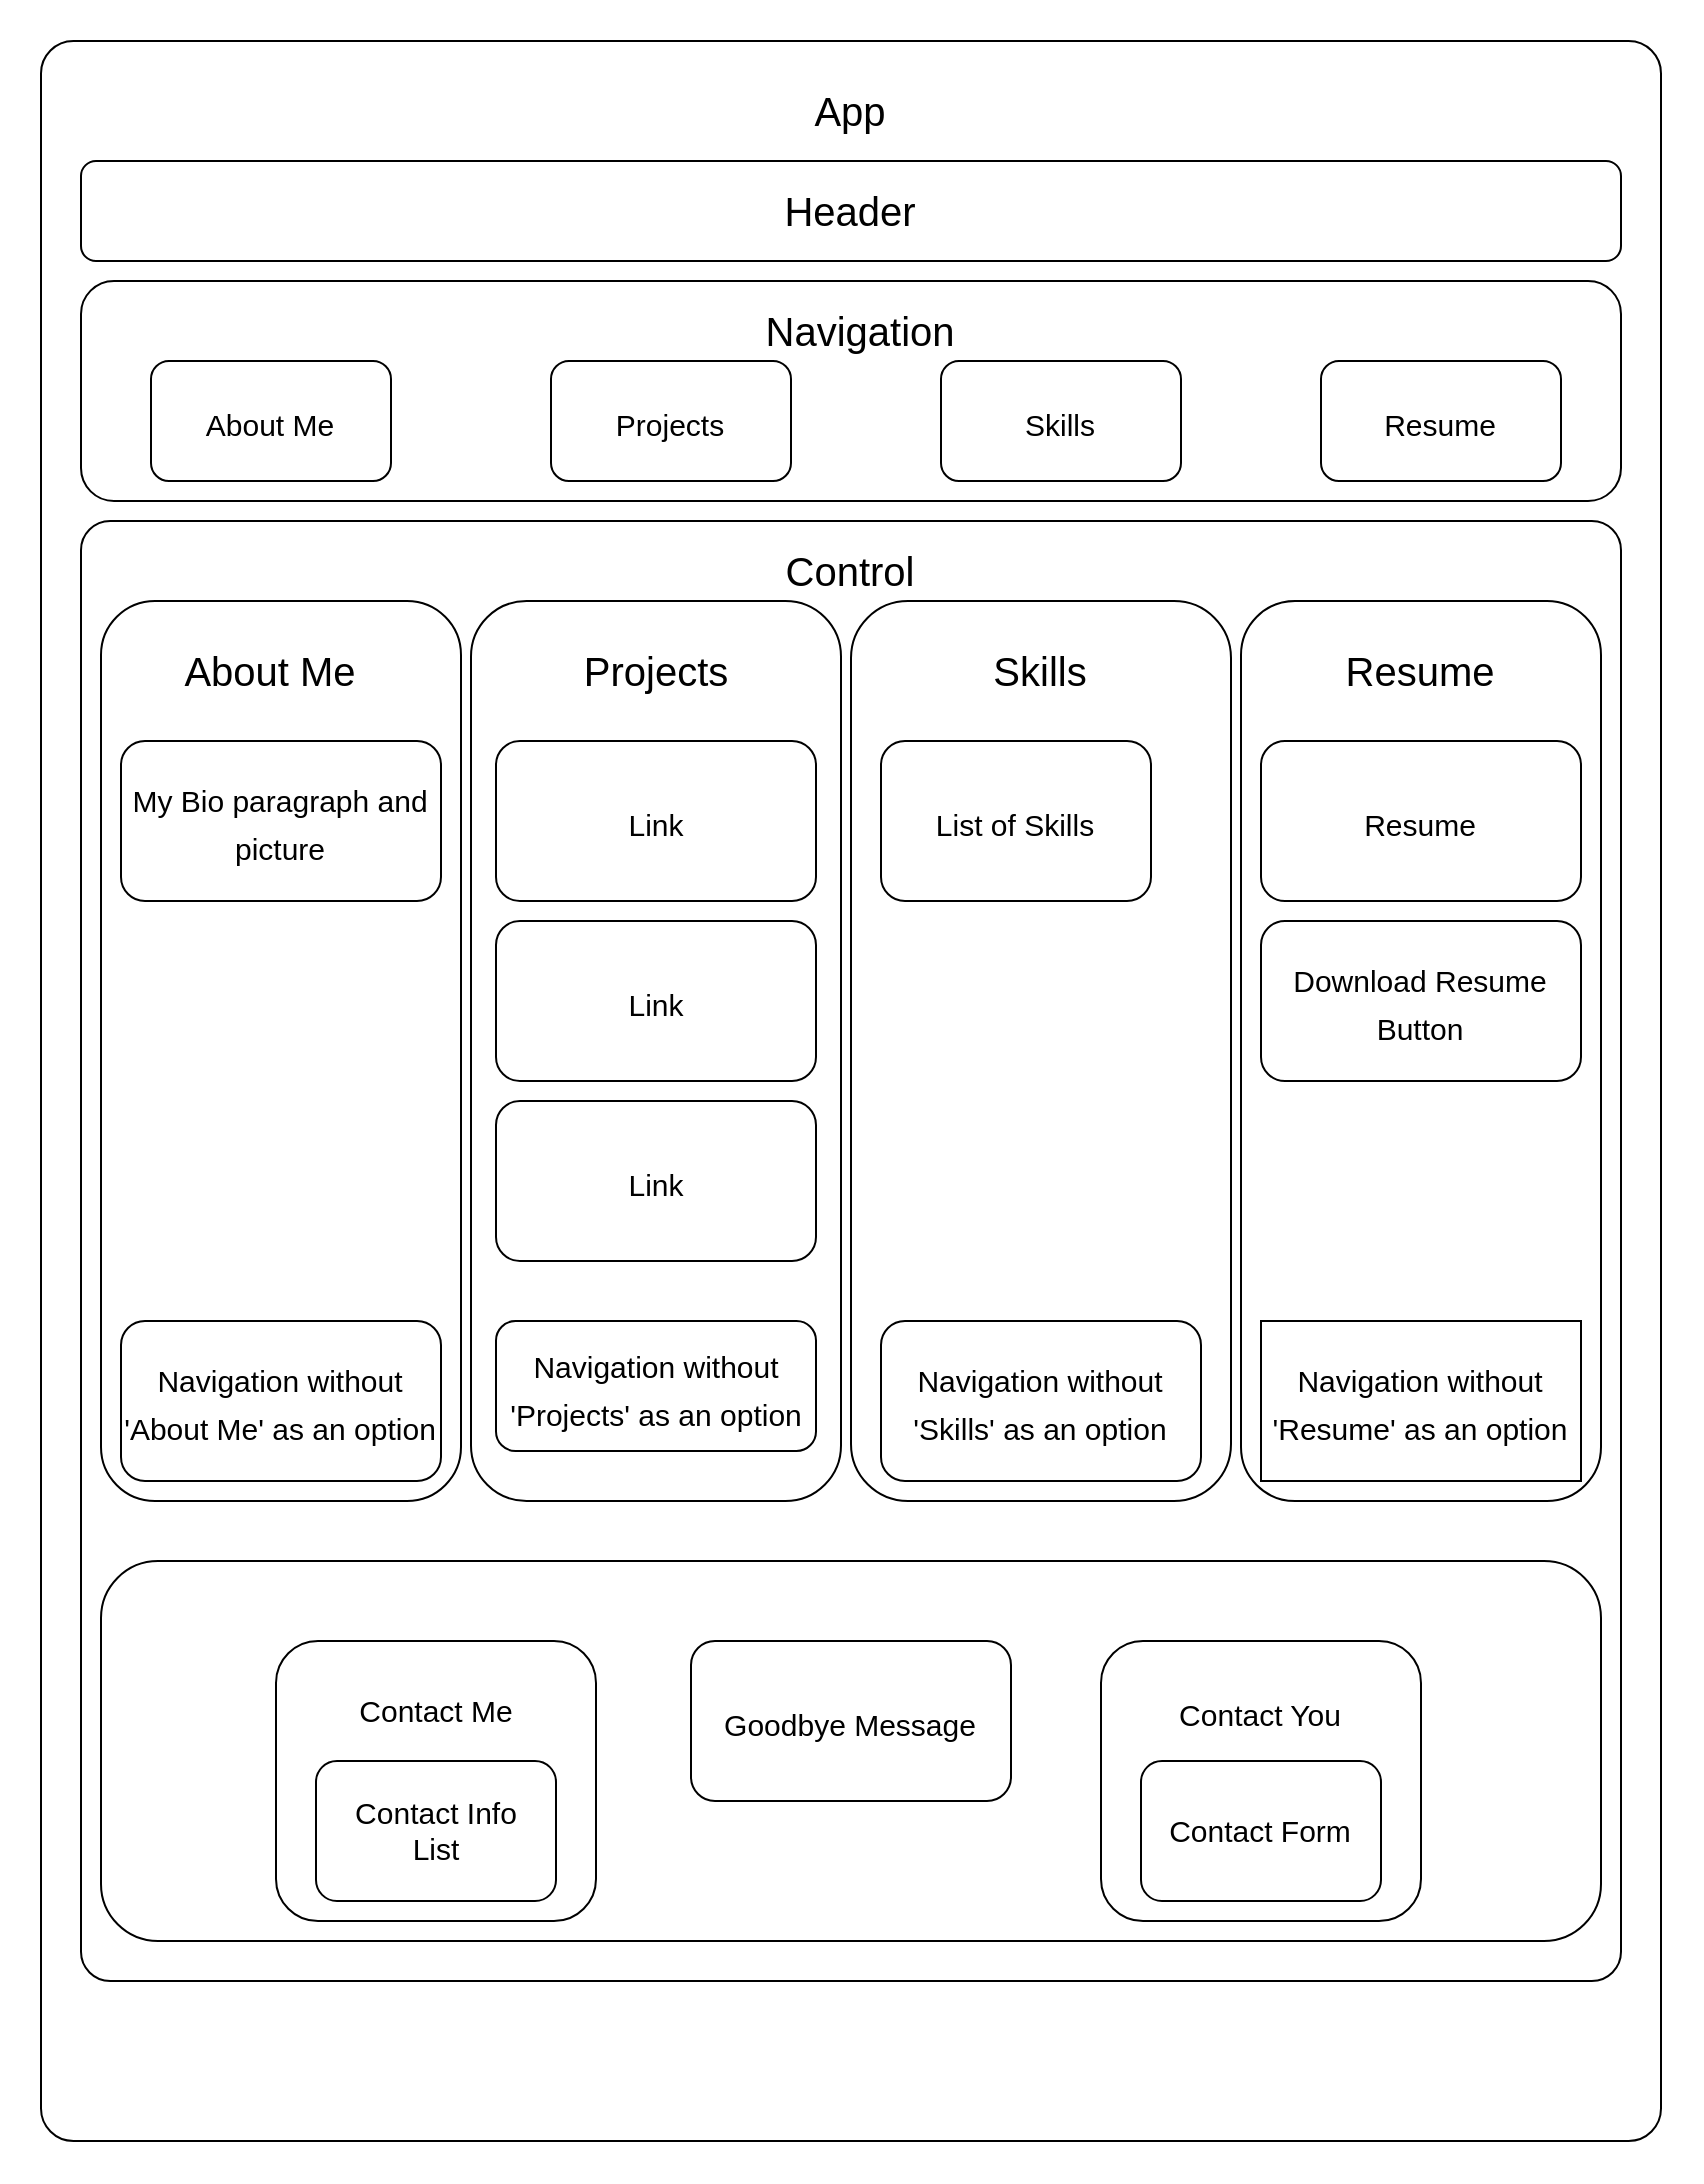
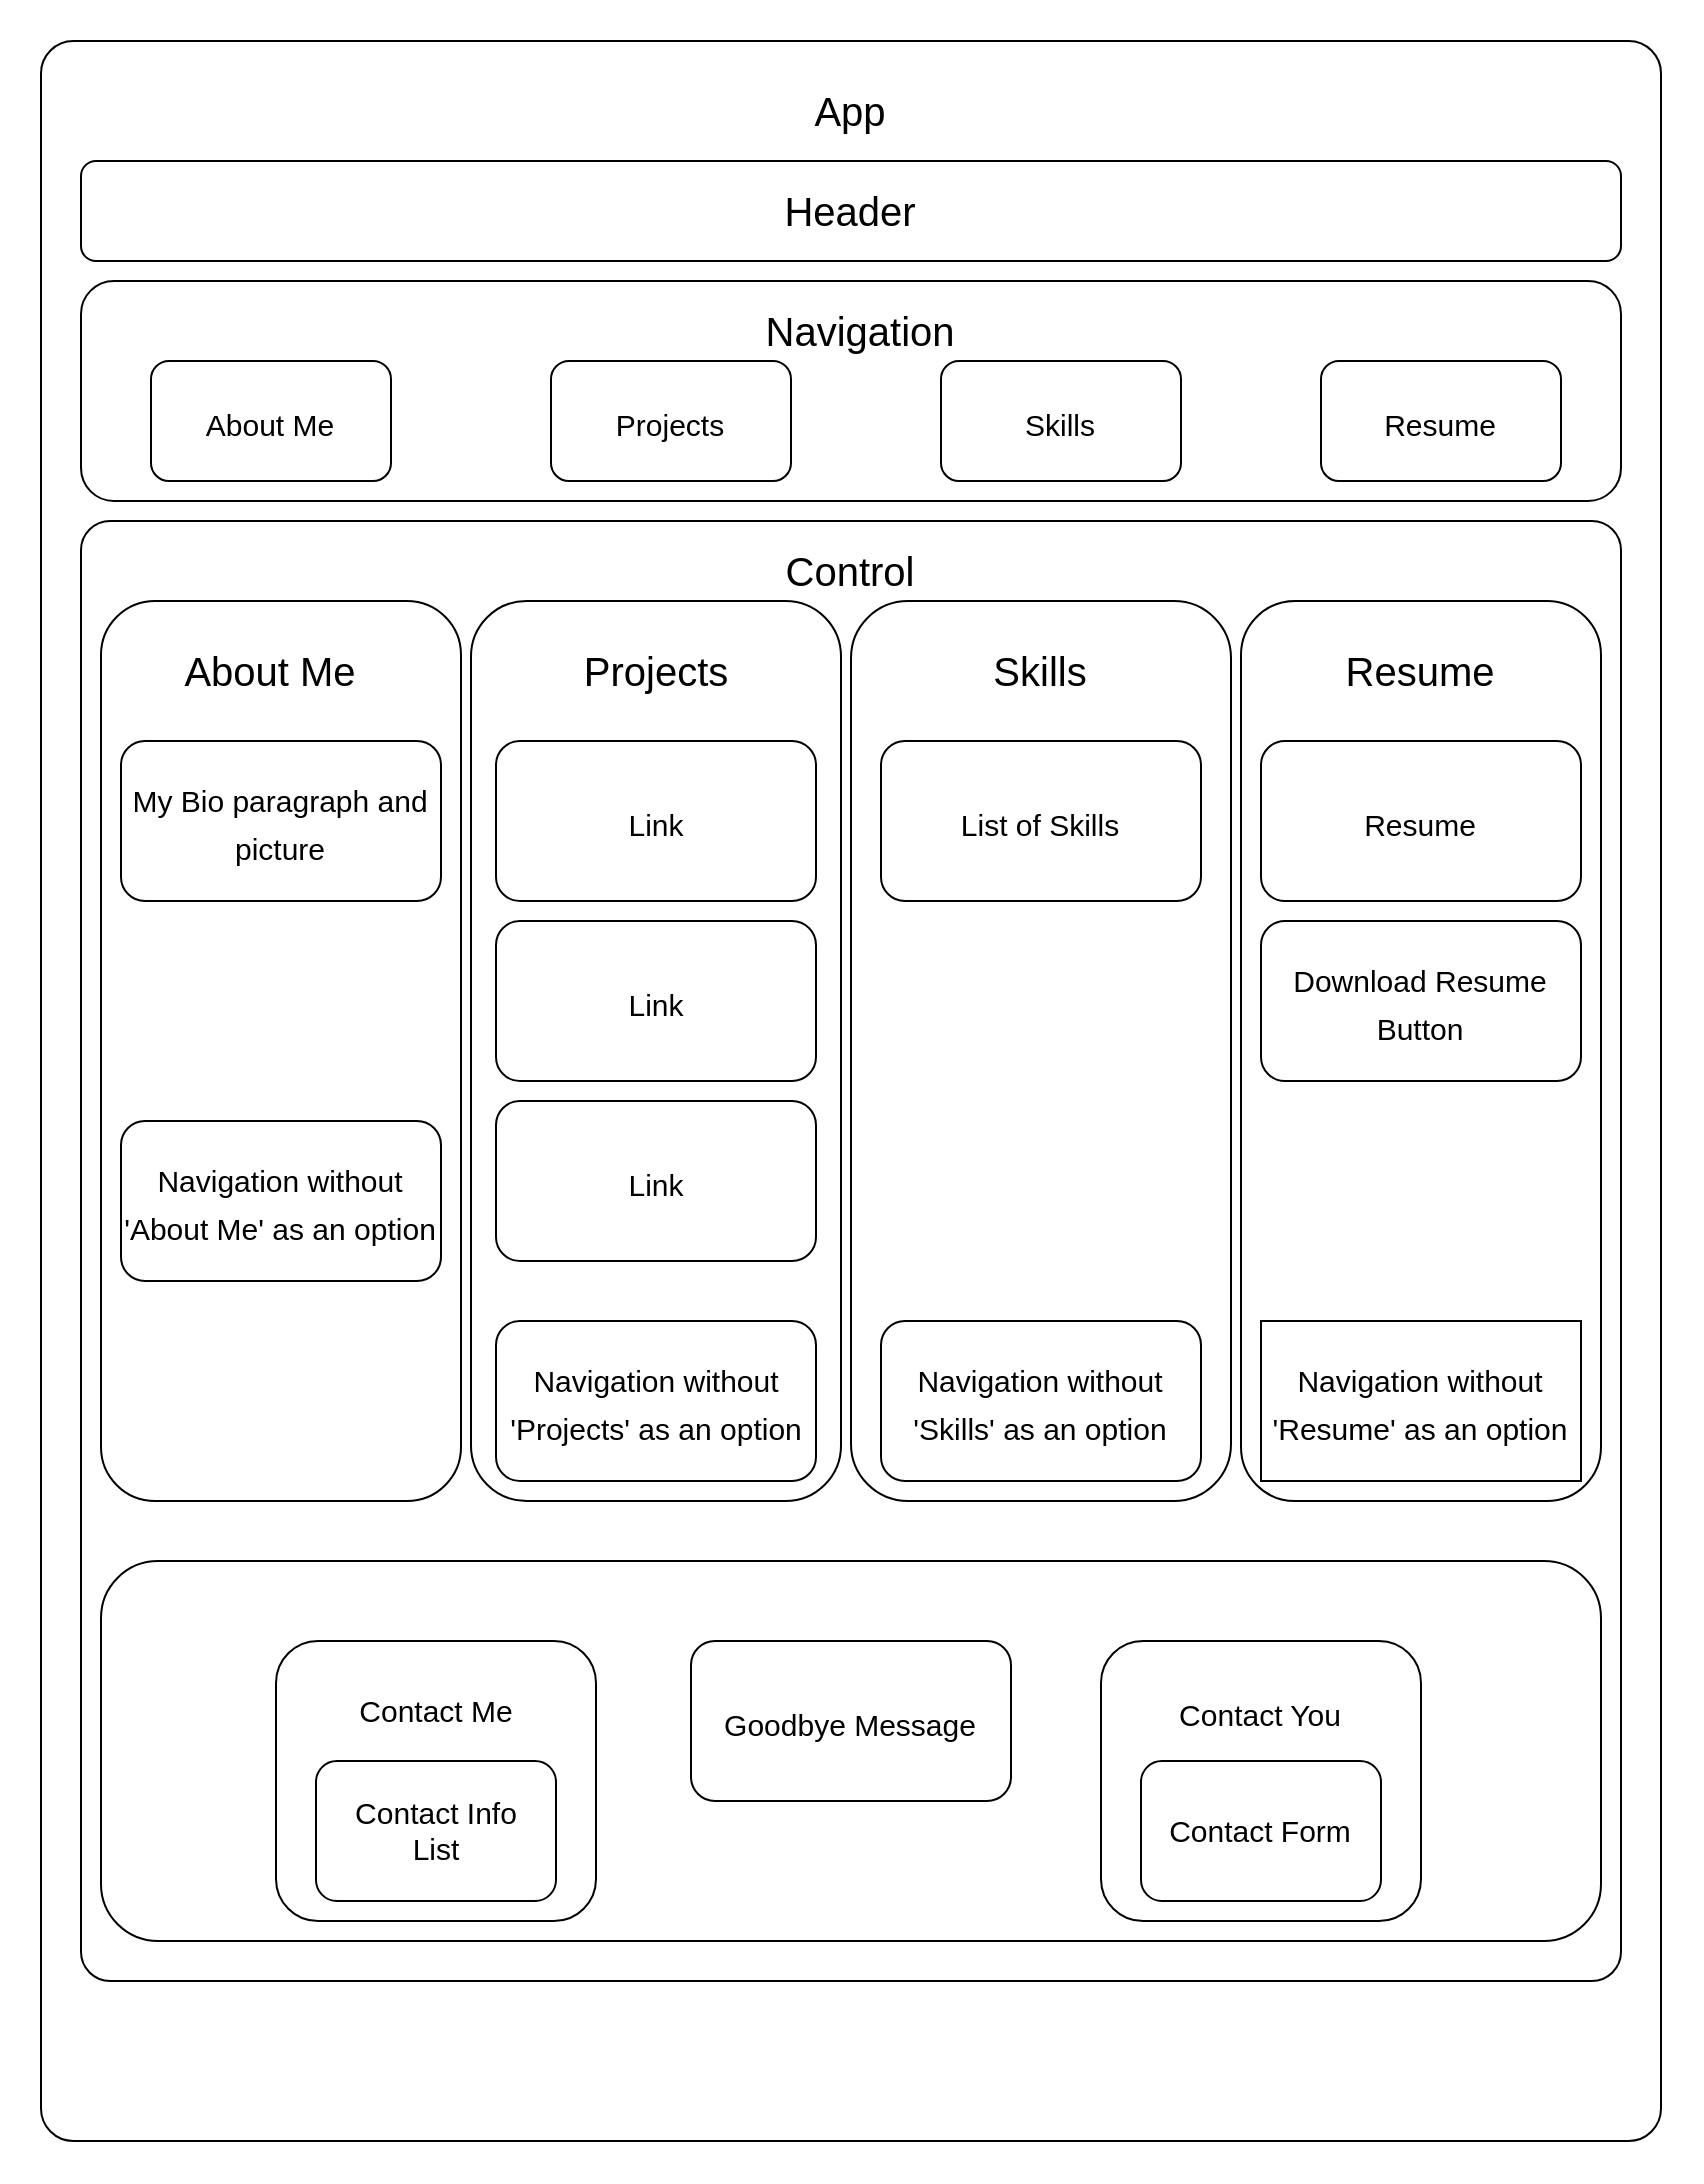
  <mxCell id="0" />
  <mxCell id="1" parent="0" />
  <mxCell id="2" value="" style="rounded=1;whiteSpace=wrap;html=1;arcSize=2;" vertex="1" parent="1"><mxGeometry x="20" y="20" width="810" height="1050" as="geometry" /></mxCell>
  <mxCell id="3" value="App" style="text;strokeColor=none;align=center;fillColor=none;html=1;verticalAlign=middle;whiteSpace=wrap;rounded=0;fontSize=20;" vertex="1" parent="1"><mxGeometry x="395" y="40" width="60" height="30" as="geometry" /></mxCell>
  <mxCell id="4" value="" style="rounded=1;whiteSpace=wrap;html=1;fontSize=20;arcSize=2;" vertex="1" parent="1"><mxGeometry x="40" y="260" width="770" height="730" as="geometry" /></mxCell>
  <mxCell id="5" value="" style="rounded=1;whiteSpace=wrap;html=1;fontSize=20;" vertex="1" parent="1"><mxGeometry x="40" y="80" width="770" height="50" as="geometry" /></mxCell>
  <mxCell id="6" value="Header" style="text;strokeColor=none;align=center;fillColor=none;html=1;verticalAlign=middle;whiteSpace=wrap;rounded=0;fontSize=20;" vertex="1" parent="1"><mxGeometry x="395" y="90" width="60" height="30" as="geometry" /></mxCell>
  <mxCell id="7" value="" style="rounded=1;whiteSpace=wrap;html=1;fontSize=20;" vertex="1" parent="1"><mxGeometry x="40" y="140" width="770" height="110" as="geometry" /></mxCell>
  <mxCell id="8" value="Navigation" style="text;strokeColor=none;align=center;fillColor=none;html=1;verticalAlign=middle;whiteSpace=wrap;rounded=0;fontSize=20;" vertex="1" parent="1"><mxGeometry x="400" y="150" width="60" height="30" as="geometry" /></mxCell>
  <mxCell id="9" value="&lt;font style=&quot;font-size: 15px;&quot;&gt;Skills&lt;/font&gt;" style="rounded=1;whiteSpace=wrap;html=1;fontSize=20;" vertex="1" parent="1"><mxGeometry x="470" y="180" width="120" height="60" as="geometry" /></mxCell>
  <mxCell id="10" value="&lt;font style=&quot;font-size: 15px;&quot;&gt;Resume&lt;/font&gt;" style="rounded=1;whiteSpace=wrap;html=1;fontSize=20;" vertex="1" parent="1"><mxGeometry x="660" y="180" width="120" height="60" as="geometry" /></mxCell>
  <mxCell id="11" value="&lt;font style=&quot;font-size: 15px;&quot;&gt;Projects&lt;/font&gt;" style="rounded=1;whiteSpace=wrap;html=1;fontSize=20;" vertex="1" parent="1"><mxGeometry x="275" y="180" width="120" height="60" as="geometry" /></mxCell>
  <mxCell id="12" value="&lt;font style=&quot;font-size: 15px;&quot;&gt;About Me&lt;/font&gt;" style="rounded=1;whiteSpace=wrap;html=1;fontSize=20;" vertex="1" parent="1"><mxGeometry x="75" y="180" width="120" height="60" as="geometry" /></mxCell>
  <mxCell id="13" value="" style="rounded=1;whiteSpace=wrap;html=1;fontSize=20;" vertex="1" parent="1"><mxGeometry x="50" y="300" width="180" height="450" as="geometry" /></mxCell>
  <mxCell id="14" value="" style="rounded=1;whiteSpace=wrap;html=1;fontSize=20;" vertex="1" parent="1"><mxGeometry x="235" y="300" width="185" height="450" as="geometry" /></mxCell>
  <mxCell id="15" value="" style="rounded=1;whiteSpace=wrap;html=1;fontSize=20;" vertex="1" parent="1"><mxGeometry x="425" y="300" width="190" height="450" as="geometry" /></mxCell>
  <mxCell id="16" value="" style="rounded=1;whiteSpace=wrap;html=1;fontSize=20;" vertex="1" parent="1"><mxGeometry x="620" y="300" width="180" height="450" as="geometry" /></mxCell>
  <mxCell id="17" value="" style="rounded=1;whiteSpace=wrap;html=1;fontSize=20;" vertex="1" parent="1"><mxGeometry x="50" y="780" width="750" height="190" as="geometry" /></mxCell>
  <mxCell id="18" value="About Me" style="text;strokeColor=none;align=center;fillColor=none;html=1;verticalAlign=middle;whiteSpace=wrap;rounded=0;fontSize=20;" vertex="1" parent="1"><mxGeometry x="80" y="320" width="110" height="30" as="geometry" /></mxCell>
  <mxCell id="19" value="Projects" style="text;strokeColor=none;align=center;fillColor=none;html=1;verticalAlign=middle;whiteSpace=wrap;rounded=0;fontSize=20;" vertex="1" parent="1"><mxGeometry x="297.5" y="320" width="60" height="30" as="geometry" /></mxCell>
  <mxCell id="20" value="Skills" style="text;strokeColor=none;align=center;fillColor=none;html=1;verticalAlign=middle;whiteSpace=wrap;rounded=0;fontSize=20;" vertex="1" parent="1"><mxGeometry x="490" y="320" width="60" height="30" as="geometry" /></mxCell>
  <mxCell id="21" value="Resume" style="text;strokeColor=none;align=center;fillColor=none;html=1;verticalAlign=middle;whiteSpace=wrap;rounded=0;fontSize=20;" vertex="1" parent="1"><mxGeometry x="680" y="320" width="60" height="30" as="geometry" /></mxCell>
  <mxCell id="22" value="&lt;span style=&quot;font-size: 15px;&quot;&gt;My Bio paragraph and picture&lt;/span&gt;" style="rounded=1;whiteSpace=wrap;html=1;fontSize=20;" vertex="1" parent="1"><mxGeometry x="60" y="370" width="160" height="80" as="geometry" /></mxCell>
- <mxCell id="23" value="&lt;span style=&quot;font-size: 15px;&quot;&gt;Navigation without 'About Me' as an option&lt;/span&gt;" style="rounded=1;whiteSpace=wrap;html=1;fontSize=20;" vertex="1" parent="1"><mxGeometry x="60" y="660" width="160" height="80" as="geometry" /></mxCell>
+ <mxCell id="23" value="&lt;span style=&quot;font-size: 15px;&quot;&gt;Navigation without 'About Me' as an option&lt;/span&gt;" style="rounded=1;whiteSpace=wrap;html=1;fontSize=20;" vertex="1" parent="1"><mxGeometry x="60" y="560" width="160" height="80" as="geometry" /></mxCell>
  <mxCell id="24" value="&lt;span style=&quot;font-size: 15px;&quot;&gt;Link&lt;/span&gt;" style="rounded=1;whiteSpace=wrap;html=1;fontSize=20;" vertex="1" parent="1"><mxGeometry x="247.5" y="370" width="160" height="80" as="geometry" /></mxCell>
  <mxCell id="25" value="&lt;span style=&quot;font-size: 15px;&quot;&gt;Link&lt;/span&gt;" style="rounded=1;whiteSpace=wrap;html=1;fontSize=20;" vertex="1" parent="1"><mxGeometry x="247.5" y="460" width="160" height="80" as="geometry" /></mxCell>
  <mxCell id="26" value="&lt;span style=&quot;font-size: 15px;&quot;&gt;Link&lt;/span&gt;" style="rounded=1;whiteSpace=wrap;html=1;fontSize=20;" vertex="1" parent="1"><mxGeometry x="247.5" y="550" width="160" height="80" as="geometry" /></mxCell>
- <mxCell id="27" value="&lt;span style=&quot;font-size: 15px;&quot;&gt;Navigation without 'Projects' as an option&lt;/span&gt;" style="rounded=1;whiteSpace=wrap;html=1;fontSize=20;" vertex="1" parent="1"><mxGeometry x="247.5" y="660" width="160" height="65" as="geometry" /></mxCell>
- <mxCell id="28" value="&lt;span style=&quot;font-size: 15px;&quot;&gt;List of Skills&lt;/span&gt;" style="rounded=1;whiteSpace=wrap;html=1;fontSize=20;" vertex="1" parent="1"><mxGeometry x="440" y="370" width="135" height="80" as="geometry" /></mxCell>
+ <mxCell id="27" value="&lt;span style=&quot;font-size: 15px;&quot;&gt;Navigation without 'Projects' as an option&lt;/span&gt;" style="rounded=1;whiteSpace=wrap;html=1;fontSize=20;" vertex="1" parent="1"><mxGeometry x="247.5" y="660" width="160" height="80" as="geometry" /></mxCell>
+ <mxCell id="28" value="&lt;span style=&quot;font-size: 15px;&quot;&gt;List of Skills&lt;/span&gt;" style="rounded=1;whiteSpace=wrap;html=1;fontSize=20;" vertex="1" parent="1"><mxGeometry x="440" y="370" width="160" height="80" as="geometry" /></mxCell>
  <mxCell id="29" value="&lt;span style=&quot;font-size: 15px;&quot;&gt;Navigation without 'Skills' as an option&lt;/span&gt;" style="rounded=1;whiteSpace=wrap;html=1;fontSize=20;" vertex="1" parent="1"><mxGeometry x="440" y="660" width="160" height="80" as="geometry" /></mxCell>
  <mxCell id="30" value="&lt;span style=&quot;font-size: 15px;&quot;&gt;Navigation without 'Resume' as an option&lt;/span&gt;" style="whiteSpace=wrap;html=1;fontSize=20;rounded=0;" vertex="1" parent="1"><mxGeometry x="630" y="660" width="160" height="80" as="geometry" /></mxCell>
  <mxCell id="31" value="&lt;span style=&quot;font-size: 15px;&quot;&gt;Resume&lt;/span&gt;" style="rounded=1;whiteSpace=wrap;html=1;fontSize=20;" vertex="1" parent="1"><mxGeometry x="630" y="370" width="160" height="80" as="geometry" /></mxCell>
  <mxCell id="32" value="&lt;span style=&quot;font-size: 15px;&quot;&gt;Download Resume Button&lt;/span&gt;" style="rounded=1;whiteSpace=wrap;html=1;fontSize=20;" vertex="1" parent="1"><mxGeometry x="630" y="460" width="160" height="80" as="geometry" /></mxCell>
  <mxCell id="33" value="&lt;font style=&quot;font-size: 20px;&quot;&gt;Control&lt;br&gt;&lt;/font&gt;" style="text;strokeColor=none;align=center;fillColor=none;html=1;verticalAlign=middle;whiteSpace=wrap;rounded=0;fontSize=15;" vertex="1" parent="1"><mxGeometry x="395" y="270" width="60" height="30" as="geometry" /></mxCell>
  <mxCell id="34" value="" style="rounded=1;whiteSpace=wrap;html=1;fontSize=20;" vertex="1" parent="1"><mxGeometry x="137.5" y="820" width="160" height="140" as="geometry" /></mxCell>
  <mxCell id="35" value="&lt;span style=&quot;font-size: 15px;&quot;&gt;Goodbye Message&lt;/span&gt;" style="rounded=1;whiteSpace=wrap;html=1;fontSize=20;" vertex="1" parent="1"><mxGeometry x="345" y="820" width="160" height="80" as="geometry" /></mxCell>
  <mxCell id="36" value="" style="rounded=1;whiteSpace=wrap;html=1;fontSize=20;" vertex="1" parent="1"><mxGeometry x="550" y="820" width="160" height="140" as="geometry" /></mxCell>
  <mxCell id="37" value="&lt;font style=&quot;font-size: 15px;&quot;&gt;Contact You&lt;/font&gt;" style="text;strokeColor=none;align=center;fillColor=none;html=1;verticalAlign=middle;whiteSpace=wrap;rounded=0;fontSize=20;" vertex="1" parent="1"><mxGeometry x="565" y="840" width="130" height="30" as="geometry" /></mxCell>
  <mxCell id="38" value="Contact Form" style="rounded=1;whiteSpace=wrap;html=1;fontSize=15;" vertex="1" parent="1"><mxGeometry x="570" y="880" width="120" height="70" as="geometry" /></mxCell>
  <mxCell id="39" value="Contact Info&lt;br&gt;List" style="rounded=1;whiteSpace=wrap;html=1;fontSize=15;" vertex="1" parent="1"><mxGeometry x="157.5" y="880" width="120" height="70" as="geometry" /></mxCell>
  <mxCell id="40" value="Contact Me" style="text;strokeColor=none;align=center;fillColor=none;html=1;verticalAlign=middle;whiteSpace=wrap;rounded=0;fontSize=15;" vertex="1" parent="1"><mxGeometry x="172.5" y="840" width="90" height="30" as="geometry" /></mxCell>
